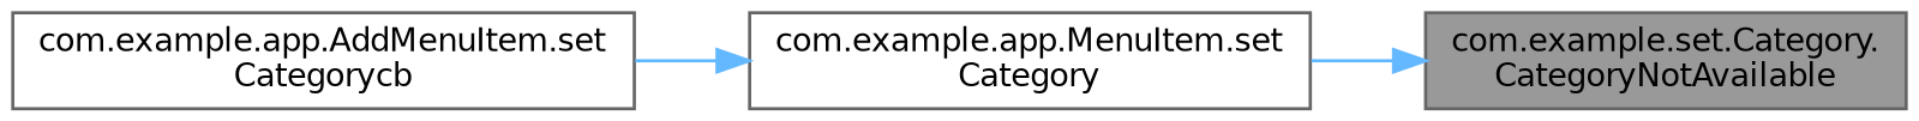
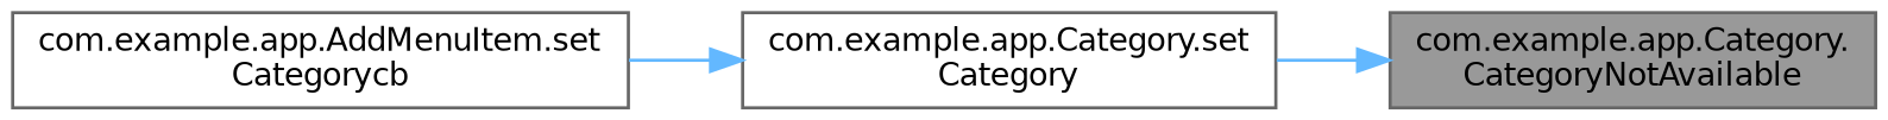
  digraph {
    rankdir=RL
    node [color=grey40 fillcolor=white fontname=Helvetica fontsize=10 shape=box style=filled]
    edge [color=steelblue1 dir=back fontname=Helvetica fontsize=10 labelfontname=Helvetica labelfontsize=10 style=solid]
-   n1 [color=gray40 fillcolor=grey60 fontcolor=black height=0.2 label="com.example.set.Category.\lCategoryNotAvailable" width=0.4]
-   n2 [height=0.2 label="com.example.app.MenuItem.set\lCategory" width=0.4]
+   n1 [color=gray40 fillcolor=grey60 fontcolor=black height=0.2 label="com.example.app.Category.\lCategoryNotAvailable" width=0.4]
+   n2 [height=0.2 label="com.example.app.Category.set\lCategory" width=0.4]
    n3 [height=0.2 label="com.example.app.AddMenuItem.set\lCategorycb" width=0.4]
    n1 -> n2
    n2 -> n3
  }
